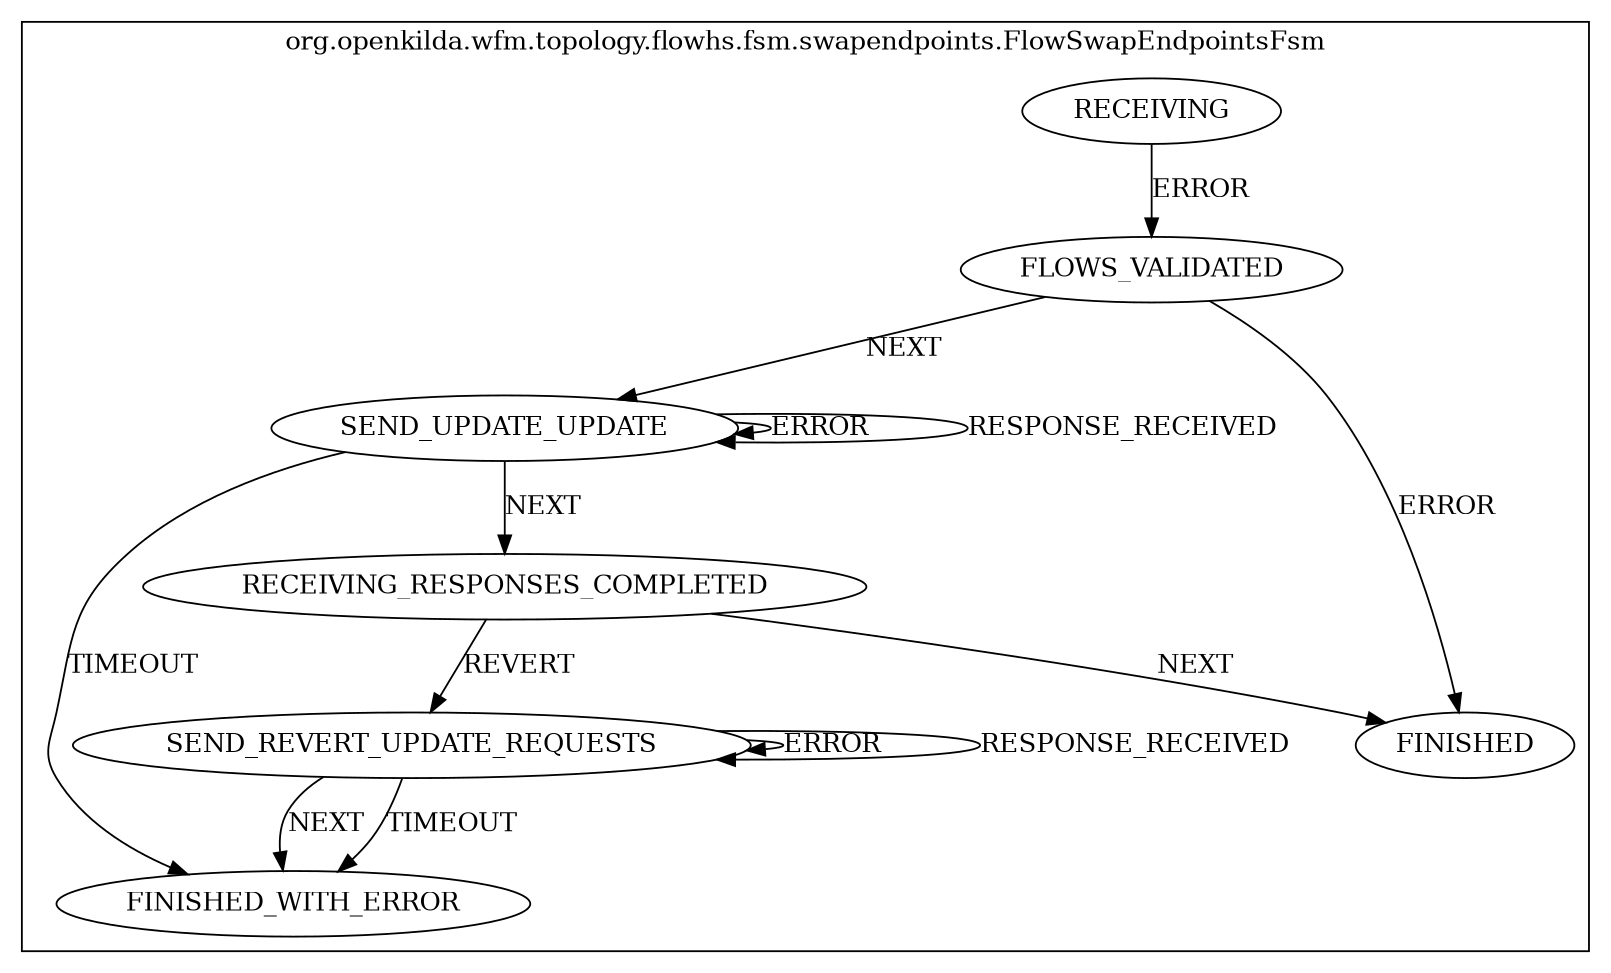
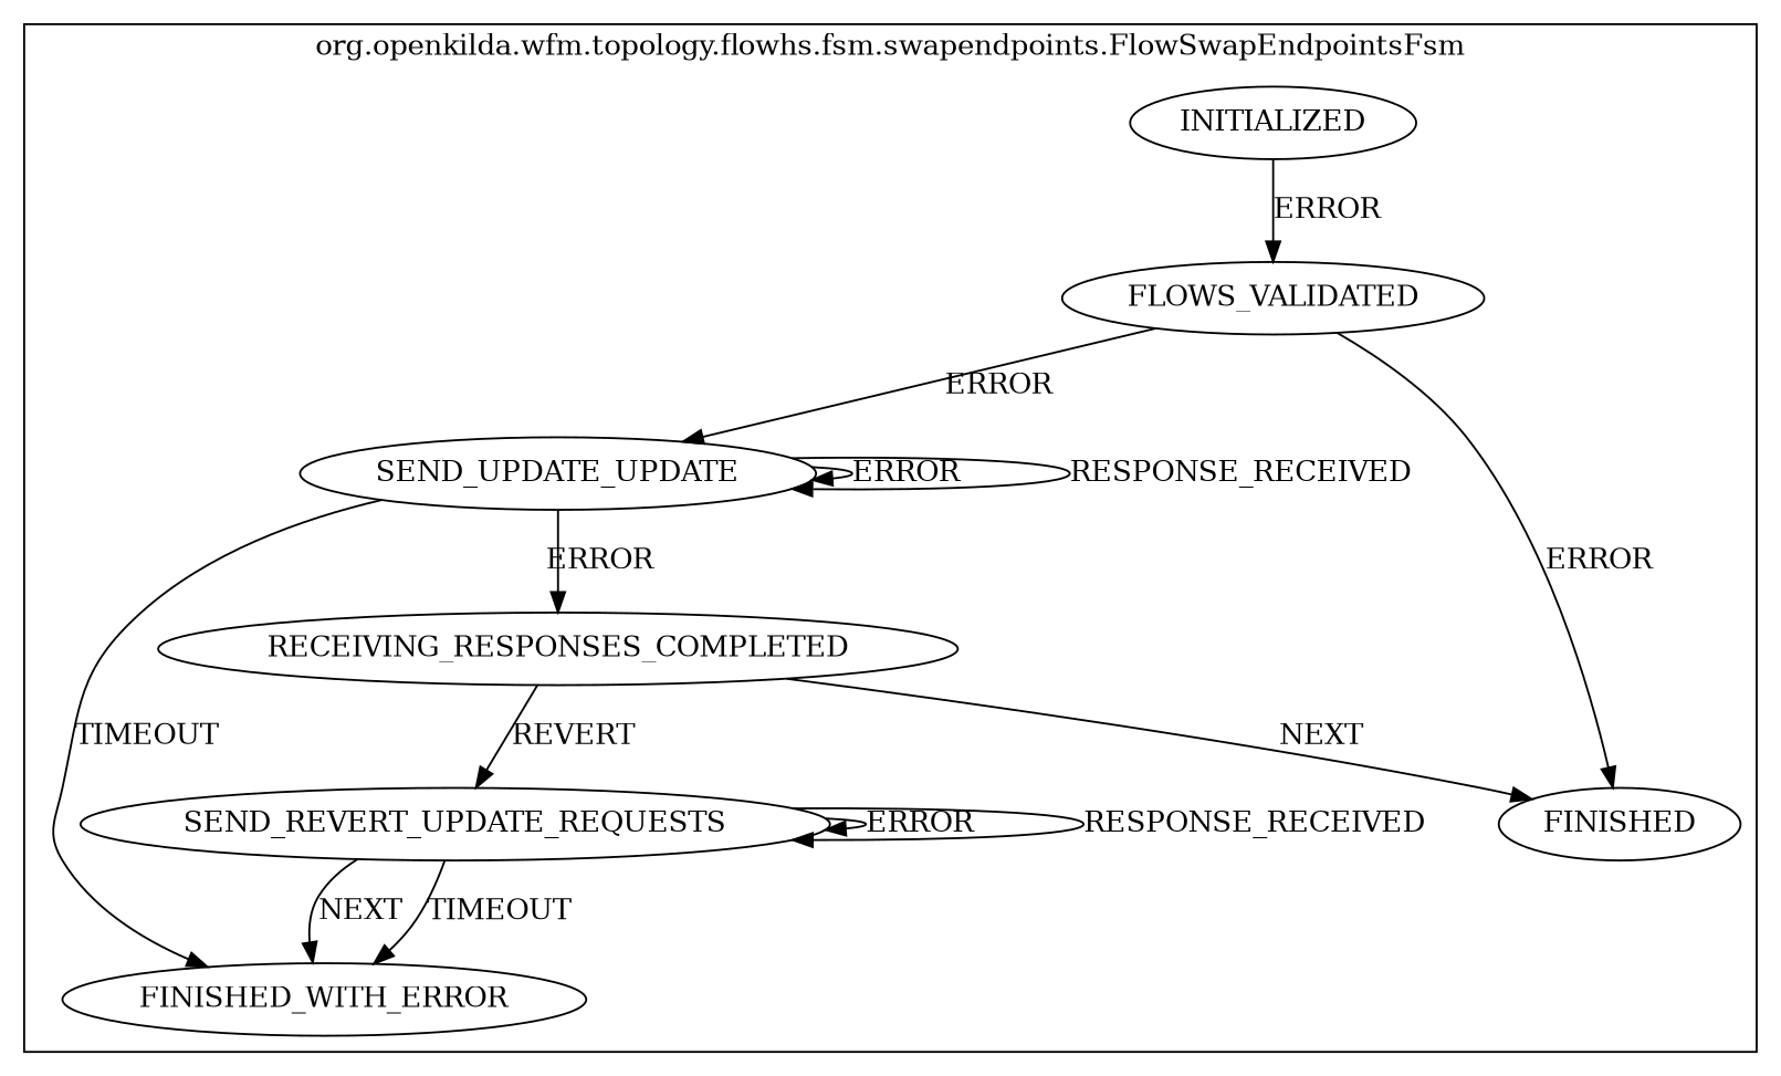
  digraph {
    compound=true
    n1 [label=FLOWS_VALIDATED]
    n2 [label=FINISHED_WITH_ERROR]
    n3 [label=SEND_UPDATE_UPDATE]
    n4 [label=FINISHED]
    n5 [label=RECEIVING_RESPONSES_COMPLETED]
    n6 [label=SEND_REVERT_UPDATE_REQUESTS]
-   n7 [label=RECEIVING]
+   n7 [label=INITIALIZED]
    subgraph cluster_1 {
      label="org.openkilda.wfm.topology.flowhs.fsm.swapendpoints.FlowSwapEndpointsFsm"
      n1
      n2
      n3
      n4
      n5
      n6
      n7
    }
-   n1 -> n3 [label=NEXT]
+   n1 -> n3 [label=ERROR]
    n1 -> n4 [label=ERROR]
    n3 -> n2 [label=TIMEOUT]
    n3 -> n3 [label="ERROR            "]
    n3 -> n3 [label=RESPONSE_RECEIVED]
-   n3 -> n5 [label=NEXT]
+   n3 -> n5 [label=ERROR]
    n5 -> n4 [label=NEXT]
    n5 -> n6 [label=REVERT]
    n6 -> n2 [label=TIMEOUT]
    n6 -> n2 [label=NEXT]
    n6 -> n6 [label="ERROR            "]
    n6 -> n6 [label=RESPONSE_RECEIVED]
    n7 -> n1 [label=ERROR]
  }
